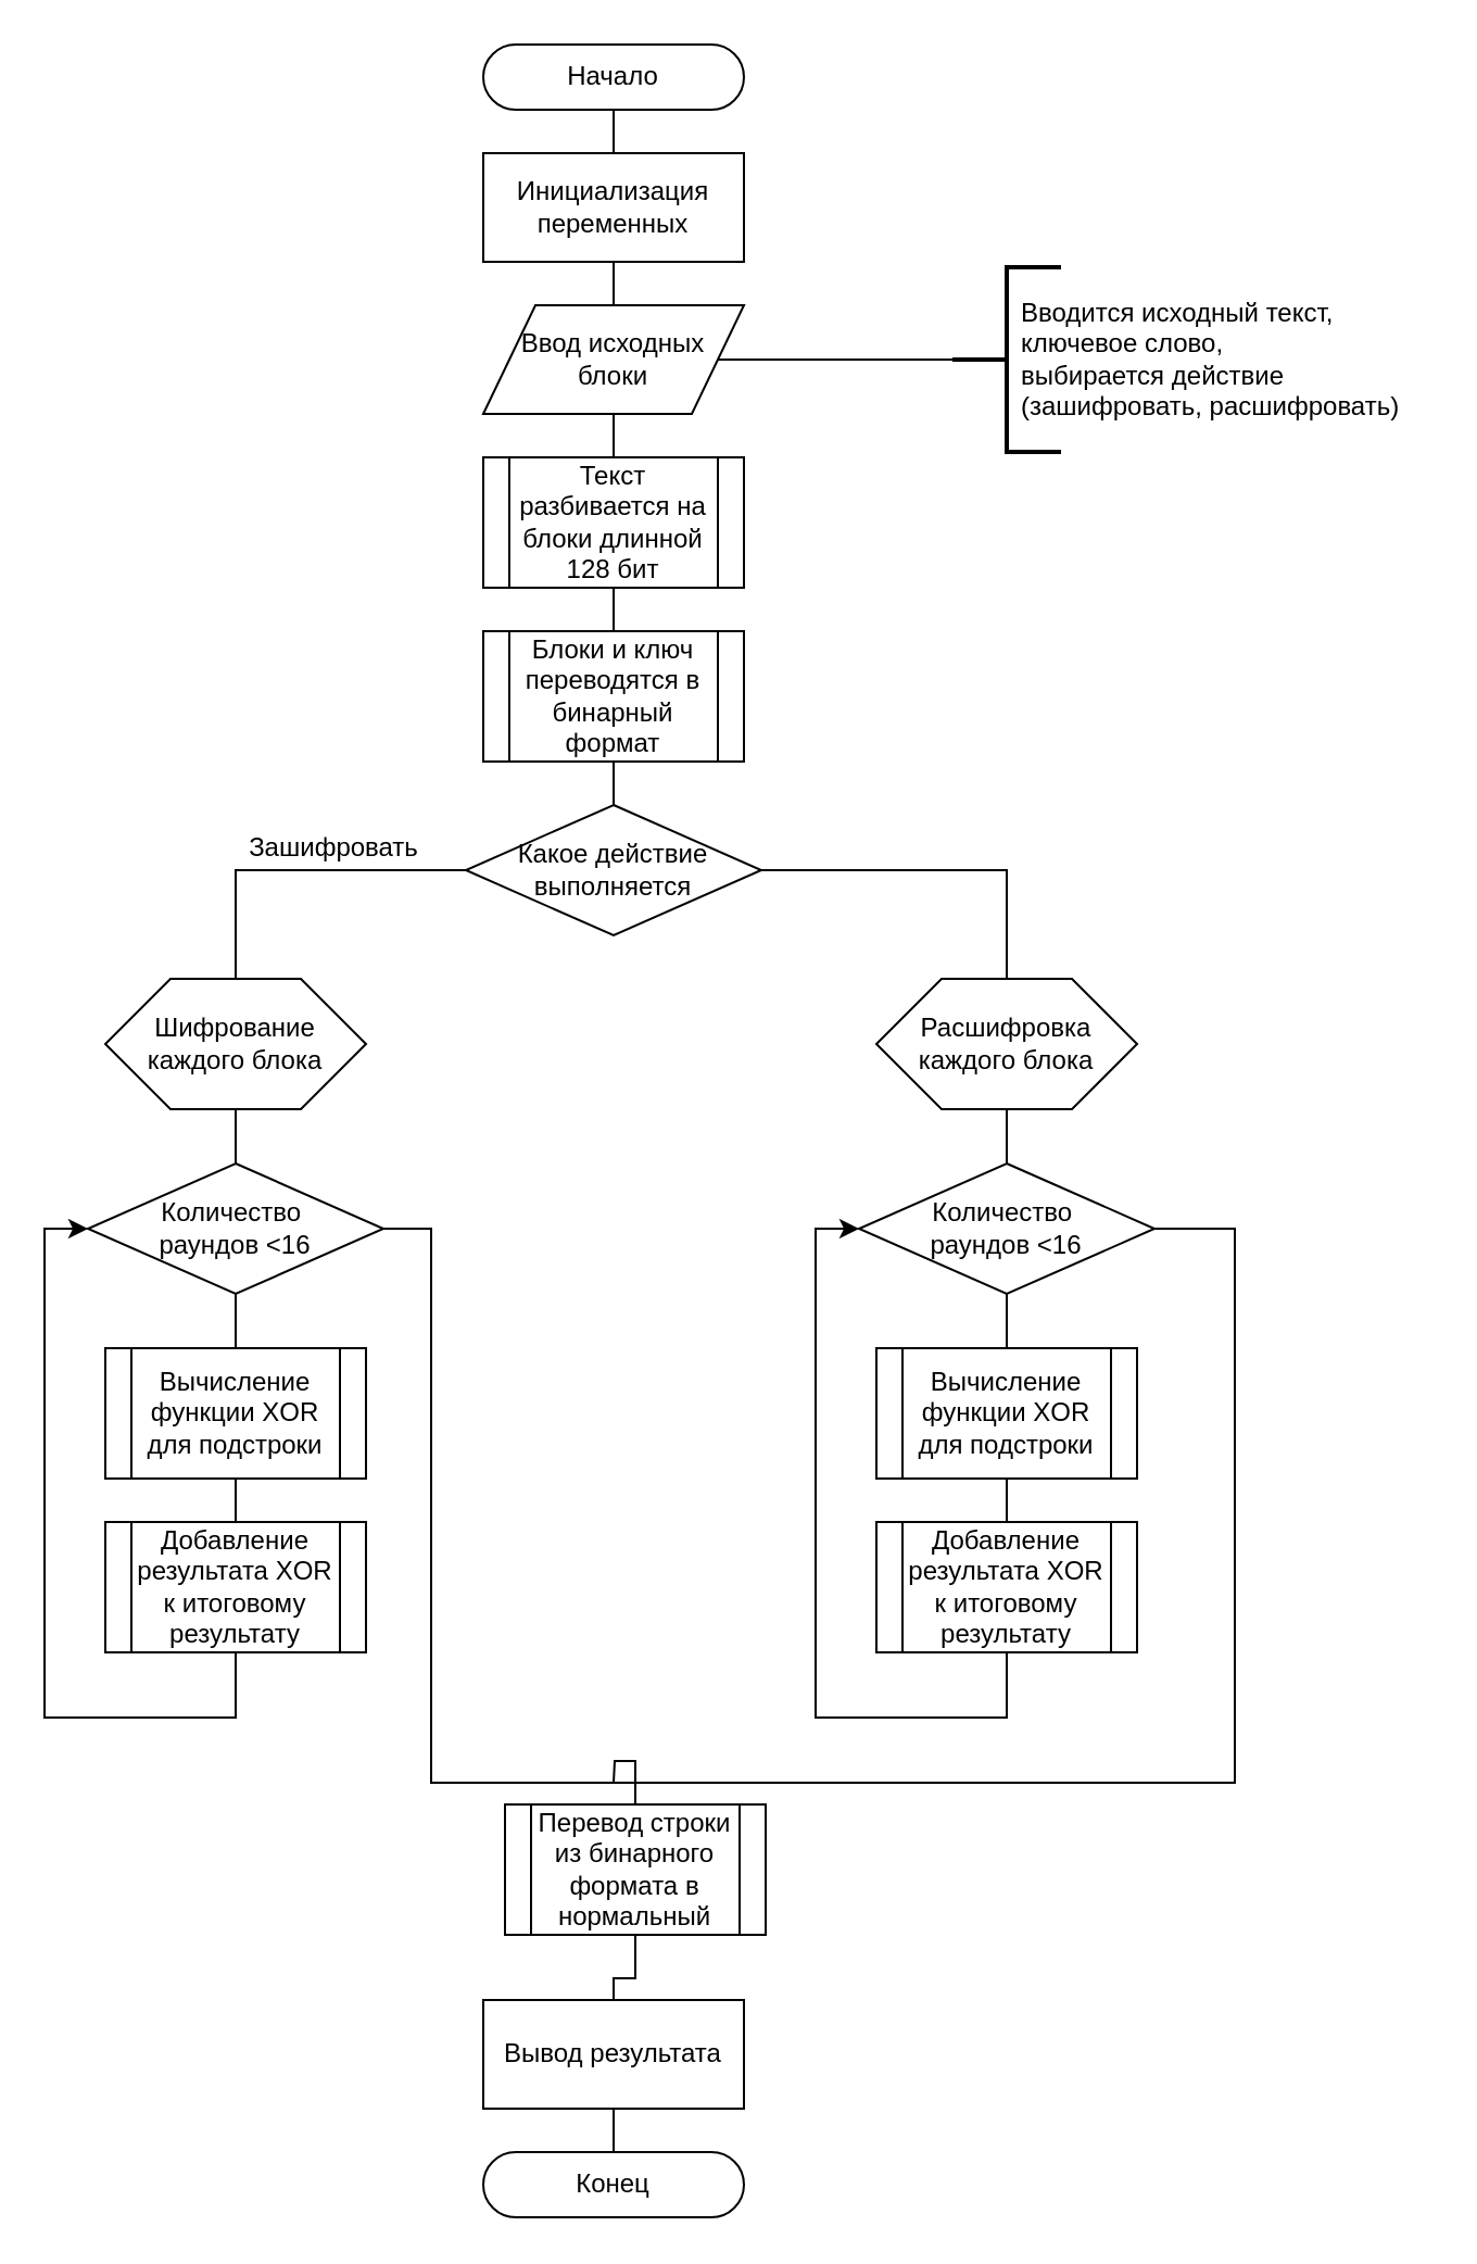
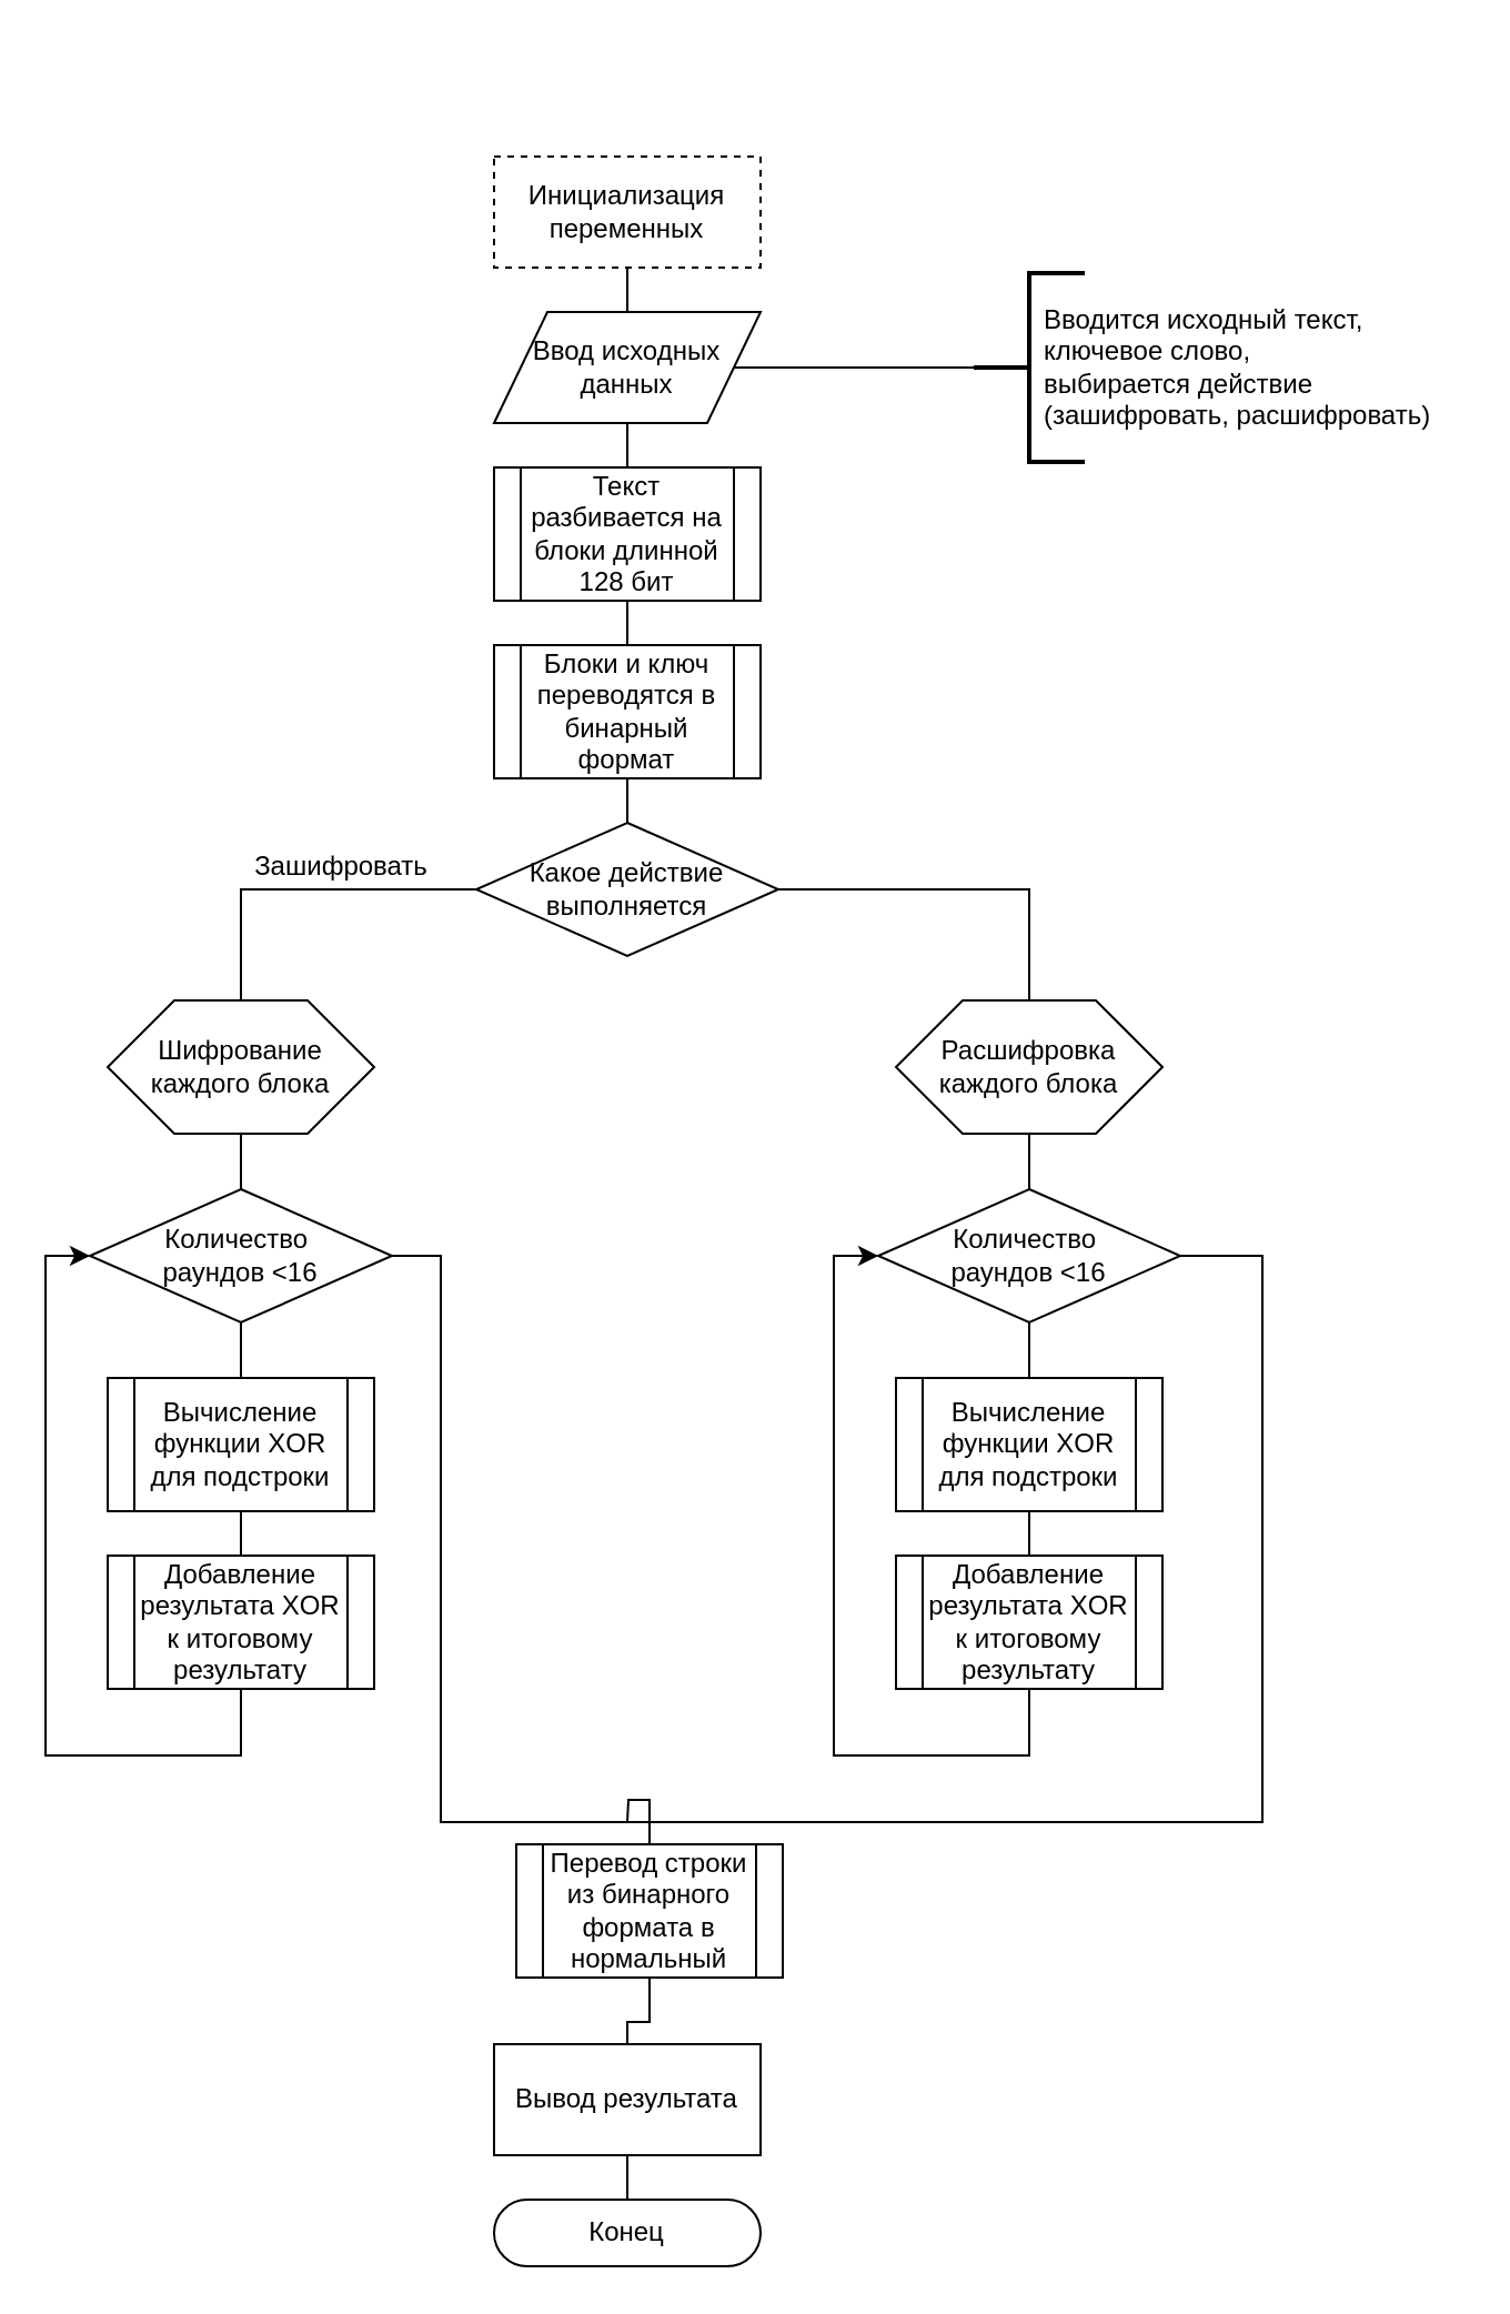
  <mxCell id="0" />
  <mxCell id="1" parent="0" />
- <mxCell id="2" style="edgeStyle=orthogonalEdgeStyle;rounded=0;orthogonalLoop=1;jettySize=auto;html=1;entryX=0.5;entryY=0;entryDx=0;entryDy=0;endArrow=none;endFill=0;" edge="1" parent="1" source="3" target="5"><mxGeometry relative="1" as="geometry" /></mxCell>
- <mxCell id="3" value="Начало" style="rounded=1;whiteSpace=wrap;html=1;arcSize=50;" vertex="1" parent="1"><mxGeometry x="222" y="20" width="120" height="30" as="geometry" /></mxCell>
  <mxCell id="4" style="edgeStyle=orthogonalEdgeStyle;rounded=0;orthogonalLoop=1;jettySize=auto;html=1;entryX=0.5;entryY=0;entryDx=0;entryDy=0;endArrow=none;endFill=0;" edge="1" parent="1" source="5" target="8"><mxGeometry relative="1" as="geometry" /></mxCell>
- <mxCell id="5" value="Инициализация переменных" style="rounded=0;whiteSpace=wrap;html=1;" vertex="1" parent="1"><mxGeometry x="222" y="70" width="120" height="50" as="geometry" /></mxCell>
+ <mxCell id="5" value="Инициализация переменных" style="rounded=0;whiteSpace=wrap;html=1;dashed=1;" vertex="1" parent="1"><mxGeometry x="222" y="70" width="120" height="50" as="geometry" /></mxCell>
  <mxCell id="6" style="edgeStyle=orthogonalEdgeStyle;rounded=0;orthogonalLoop=1;jettySize=auto;html=1;entryX=0.22;entryY=0.5;entryDx=0;entryDy=0;entryPerimeter=0;endArrow=none;endFill=0;" edge="1" parent="1" source="8" target="9"><mxGeometry relative="1" as="geometry" /></mxCell>
  <mxCell id="7" style="edgeStyle=orthogonalEdgeStyle;rounded=0;orthogonalLoop=1;jettySize=auto;html=1;entryX=0.5;entryY=0;entryDx=0;entryDy=0;endArrow=none;endFill=0;" edge="1" parent="1" source="8" target="12"><mxGeometry relative="1" as="geometry" /></mxCell>
- <mxCell id="8" value="Ввод исходных блоки" style="shape=parallelogram;perimeter=parallelogramPerimeter;whiteSpace=wrap;html=1;" vertex="1" parent="1"><mxGeometry x="222" y="140" width="120" height="50" as="geometry" /></mxCell>
+ <mxCell id="8" value="Ввод исходных данных" style="shape=parallelogram;perimeter=parallelogramPerimeter;whiteSpace=wrap;html=1;" vertex="1" parent="1"><mxGeometry x="222" y="140" width="120" height="50" as="geometry" /></mxCell>
  <mxCell id="9" value="" style="strokeWidth=2;html=1;shape=mxgraph.flowchart.annotation_2;align=left;labelPosition=right;pointerEvents=1;" vertex="1" parent="1"><mxGeometry x="438" y="122.5" width="50" height="85" as="geometry" /></mxCell>
  <mxCell id="10" value="Вводится исходный текст, &lt;br&gt;ключевое слово, &lt;br&gt;&lt;div&gt;&lt;span&gt;выбирается действие&amp;nbsp;&lt;/span&gt;&lt;/div&gt;(зашифровать, расшифровать)&amp;nbsp;" style="text;html=1;align=left;verticalAlign=middle;resizable=0;points=[];autosize=1;" vertex="1" parent="1"><mxGeometry x="468" y="135" width="190" height="60" as="geometry" /></mxCell>
  <mxCell id="11" style="edgeStyle=orthogonalEdgeStyle;rounded=0;orthogonalLoop=1;jettySize=auto;html=1;endArrow=none;endFill=0;" edge="1" parent="1" source="12" target="16"><mxGeometry relative="1" as="geometry" /></mxCell>
  <mxCell id="12" value="Текст разбивается на блоки длинной 128 бит" style="shape=process;whiteSpace=wrap;html=1;backgroundOutline=1;" vertex="1" parent="1"><mxGeometry x="222" y="210" width="120" height="60" as="geometry" /></mxCell>
  <mxCell id="13" style="edgeStyle=orthogonalEdgeStyle;rounded=0;orthogonalLoop=1;jettySize=auto;html=1;entryX=0.5;entryY=0;entryDx=0;entryDy=0;endArrow=none;endFill=0;" edge="1" parent="1" source="14" target="22"><mxGeometry relative="1" as="geometry" /></mxCell>
  <mxCell id="14" value="Какое действие выполняется" style="rhombus;whiteSpace=wrap;html=1;" vertex="1" parent="1"><mxGeometry x="214" y="370" width="136" height="60" as="geometry" /></mxCell>
  <mxCell id="15" style="edgeStyle=orthogonalEdgeStyle;rounded=0;orthogonalLoop=1;jettySize=auto;html=1;entryX=0.5;entryY=0;entryDx=0;entryDy=0;endArrow=none;endFill=0;" edge="1" parent="1" source="16" target="14"><mxGeometry relative="1" as="geometry" /></mxCell>
  <mxCell id="16" value="Блоки и ключ переводятся в бинарный формат" style="shape=process;whiteSpace=wrap;html=1;backgroundOutline=1;" vertex="1" parent="1"><mxGeometry x="222" y="290" width="120" height="60" as="geometry" /></mxCell>
  <mxCell id="17" value="Зашифровать" style="text;html=1;align=center;verticalAlign=middle;resizable=0;points=[];autosize=1;" vertex="1" parent="1"><mxGeometry x="108" y="380" width="90" height="20" as="geometry" /></mxCell>
  <mxCell id="18" style="edgeStyle=orthogonalEdgeStyle;rounded=0;orthogonalLoop=1;jettySize=auto;html=1;entryX=0;entryY=0.5;entryDx=0;entryDy=0;endArrow=none;endFill=0;" edge="1" parent="1" source="20" target="14"><mxGeometry relative="1" as="geometry"><Array as="points"><mxPoint x="108" y="400" /></Array></mxGeometry></mxCell>
  <mxCell id="19" style="edgeStyle=orthogonalEdgeStyle;rounded=0;orthogonalLoop=1;jettySize=auto;html=1;entryX=0.5;entryY=0;entryDx=0;entryDy=0;endArrow=none;endFill=0;" edge="1" parent="1" source="20" target="25"><mxGeometry relative="1" as="geometry" /></mxCell>
  <mxCell id="20" value="Шифрование каждого блока" style="shape=hexagon;perimeter=hexagonPerimeter2;whiteSpace=wrap;html=1;" vertex="1" parent="1"><mxGeometry x="48" y="450" width="120" height="60" as="geometry" /></mxCell>
  <mxCell id="21" style="edgeStyle=orthogonalEdgeStyle;rounded=0;orthogonalLoop=1;jettySize=auto;html=1;entryX=0.5;entryY=0;entryDx=0;entryDy=0;endArrow=none;endFill=0;" edge="1" parent="1" source="22" target="27"><mxGeometry relative="1" as="geometry" /></mxCell>
  <mxCell id="22" value="Расшифровка каждого блока" style="shape=hexagon;perimeter=hexagonPerimeter2;whiteSpace=wrap;html=1;" vertex="1" parent="1"><mxGeometry x="403" y="450" width="120" height="60" as="geometry" /></mxCell>
  <mxCell id="23" style="edgeStyle=orthogonalEdgeStyle;rounded=0;orthogonalLoop=1;jettySize=auto;html=1;entryX=0.5;entryY=0;entryDx=0;entryDy=0;endArrow=none;endFill=0;" edge="1" parent="1" source="25" target="29"><mxGeometry relative="1" as="geometry" /></mxCell>
  <mxCell id="24" style="edgeStyle=orthogonalEdgeStyle;rounded=0;orthogonalLoop=1;jettySize=auto;html=1;endArrow=none;endFill=0;" edge="1" parent="1" source="25"><mxGeometry relative="1" as="geometry"><mxPoint x="278" y="820" as="targetPoint" /><Array as="points"><mxPoint x="198" y="565" /><mxPoint x="198" y="820" /><mxPoint x="278" y="820" /></Array></mxGeometry></mxCell>
  <mxCell id="25" value="Количество&amp;nbsp;&lt;br&gt;раундов &amp;lt;16" style="rhombus;whiteSpace=wrap;html=1;" vertex="1" parent="1"><mxGeometry x="40" y="535" width="136" height="60" as="geometry" /></mxCell>
  <mxCell id="26" style="edgeStyle=orthogonalEdgeStyle;rounded=0;orthogonalLoop=1;jettySize=auto;html=1;endArrow=none;endFill=0;" edge="1" parent="1" source="27"><mxGeometry relative="1" as="geometry"><mxPoint x="278" y="820" as="targetPoint" /><Array as="points"><mxPoint x="568" y="565" /><mxPoint x="568" y="820" /><mxPoint x="278" y="820" /></Array></mxGeometry></mxCell>
  <mxCell id="27" value="Количество&amp;nbsp;&lt;br&gt;раундов &amp;lt;16" style="rhombus;whiteSpace=wrap;html=1;" vertex="1" parent="1"><mxGeometry x="395" y="535" width="136" height="60" as="geometry" /></mxCell>
  <mxCell id="28" style="edgeStyle=orthogonalEdgeStyle;rounded=0;orthogonalLoop=1;jettySize=auto;html=1;endArrow=none;endFill=0;" edge="1" parent="1" source="29"><mxGeometry relative="1" as="geometry"><mxPoint x="108" y="700" as="targetPoint" /></mxGeometry></mxCell>
  <mxCell id="29" value="Вычисление функции XOR&lt;br&gt;для подстроки" style="shape=process;whiteSpace=wrap;html=1;backgroundOutline=1;" vertex="1" parent="1"><mxGeometry x="48" y="620" width="120" height="60" as="geometry" /></mxCell>
  <mxCell id="30" style="edgeStyle=orthogonalEdgeStyle;rounded=0;orthogonalLoop=1;jettySize=auto;html=1;entryX=0;entryY=0.5;entryDx=0;entryDy=0;endArrow=classic;endFill=1;" edge="1" parent="1" target="25"><mxGeometry relative="1" as="geometry"><mxPoint x="108" y="760" as="sourcePoint" /><Array as="points"><mxPoint x="108" y="790" /><mxPoint x="20" y="790" /><mxPoint x="20" y="565" /></Array></mxGeometry></mxCell>
  <mxCell id="31" value="&lt;span style=&quot;white-space: normal&quot;&gt;Добавление результата XOR к итоговому результату&lt;/span&gt;" style="shape=process;whiteSpace=wrap;html=1;backgroundOutline=1;" vertex="1" parent="1"><mxGeometry x="48" y="700" width="120" height="60" as="geometry" /></mxCell>
  <mxCell id="32" style="edgeStyle=orthogonalEdgeStyle;rounded=0;orthogonalLoop=1;jettySize=auto;html=1;endArrow=none;endFill=0;" edge="1" parent="1" source="34"><mxGeometry relative="1" as="geometry"><mxPoint x="282" y="820" as="targetPoint" /></mxGeometry></mxCell>
  <mxCell id="33" style="edgeStyle=orthogonalEdgeStyle;rounded=0;orthogonalLoop=1;jettySize=auto;html=1;endArrow=none;endFill=0;" edge="1" parent="1" source="34" target="41"><mxGeometry relative="1" as="geometry" /></mxCell>
  <mxCell id="34" value="Перевод строки из бинарного формата в нормальный" style="shape=process;whiteSpace=wrap;html=1;backgroundOutline=1;" vertex="1" parent="1"><mxGeometry x="232" y="830" width="120" height="60" as="geometry" /></mxCell>
  <mxCell id="35" style="edgeStyle=orthogonalEdgeStyle;rounded=0;orthogonalLoop=1;jettySize=auto;html=1;entryX=0.5;entryY=0;entryDx=0;entryDy=0;endArrow=none;endFill=0;" edge="1" parent="1" target="37"><mxGeometry relative="1" as="geometry"><mxPoint x="463" y="595" as="sourcePoint" /></mxGeometry></mxCell>
  <mxCell id="36" style="edgeStyle=orthogonalEdgeStyle;rounded=0;orthogonalLoop=1;jettySize=auto;html=1;endArrow=none;endFill=0;" edge="1" parent="1" source="37"><mxGeometry relative="1" as="geometry"><mxPoint x="463" y="700" as="targetPoint" /></mxGeometry></mxCell>
  <mxCell id="37" value="Вычисление функции XOR&lt;br&gt;для подстроки" style="shape=process;whiteSpace=wrap;html=1;backgroundOutline=1;" vertex="1" parent="1"><mxGeometry x="403" y="620" width="120" height="60" as="geometry" /></mxCell>
  <mxCell id="38" style="edgeStyle=orthogonalEdgeStyle;rounded=0;orthogonalLoop=1;jettySize=auto;html=1;entryX=0;entryY=0.5;entryDx=0;entryDy=0;endArrow=classic;endFill=1;" edge="1" parent="1" source="39" target="27"><mxGeometry relative="1" as="geometry"><Array as="points"><mxPoint x="463" y="790" /><mxPoint x="375" y="790" /><mxPoint x="375" y="565" /></Array></mxGeometry></mxCell>
  <mxCell id="39" value="&lt;span style=&quot;white-space: normal&quot;&gt;Добавление результата XOR к итоговому результату&lt;/span&gt;" style="shape=process;whiteSpace=wrap;html=1;backgroundOutline=1;" vertex="1" parent="1"><mxGeometry x="403" y="700" width="120" height="60" as="geometry" /></mxCell>
  <mxCell id="40" style="edgeStyle=orthogonalEdgeStyle;rounded=0;orthogonalLoop=1;jettySize=auto;html=1;entryX=0.5;entryY=0;entryDx=0;entryDy=0;endArrow=none;endFill=0;" edge="1" parent="1" source="41" target="42"><mxGeometry relative="1" as="geometry" /></mxCell>
  <mxCell id="41" value="Вывод результата" style="rounded=0;whiteSpace=wrap;html=1;" vertex="1" parent="1"><mxGeometry x="222" y="920" width="120" height="50" as="geometry" /></mxCell>
  <mxCell id="42" value="Конец" style="rounded=1;whiteSpace=wrap;html=1;arcSize=50;" vertex="1" parent="1"><mxGeometry x="222" y="990" width="120" height="30" as="geometry" /></mxCell>
